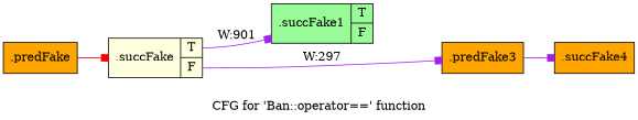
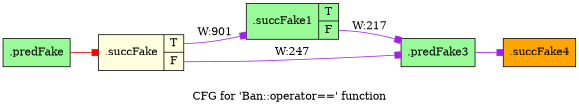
  digraph {
    label="CFG for 'Ban::operator==' function"
    rankdir=LR
    node [fillcolor=palegreen shape=record style=filled filename="../../../../src/ban_s3.cpp" linenumber=18]
    edge [arrowhead=box color=purple filename="../../../../src/ban_s3.cpp" tailport=s0]
-   n1 [fillcolor=orange label="{.predFake}" filename="" linenumber=""]
+   n1 [label="{.predFake}" filename="" linenumber=""]
    n2 [fillcolor=lightyellow label="{.succFake|{<s0>T|<s1>F}}"]
    n3 [label="{.succFake1|{<s0>T|<s1>F}}"]
-   n4 [fillcolor=orange label="{.predFake3}"]
+   n4 [label="{.predFake3}"]
    n5 [fillcolor=orange label="{.succFake4}"]
    n1 -> n2 [color=red execusionnum=1428]
    n2 -> n3 [execusionnum=1132 label="W:901"]
-   n2 -> n4 [label="W:297" tailport=s1 filename=""]
+   n2 -> n4 [label="W:247" tailport=s1 filename=""]
+   n3 -> n4 [label="W:217" tailport=s1 filename=""]
    n4 -> n5 [execusionnum=1428]
  }
